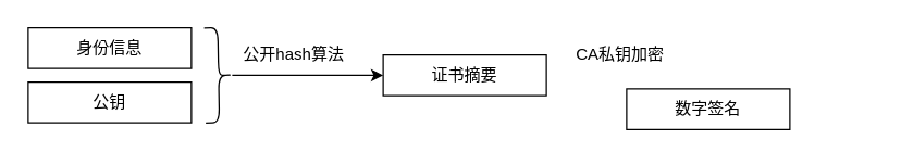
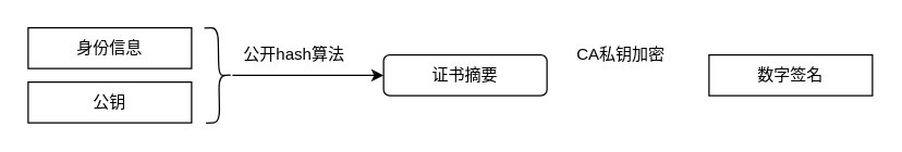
  <mxCell id="0" />
  <mxCell id="1" parent="0" />
  <mxCell id="2" value="身份信息" style="rounded=0;whiteSpace=wrap;html=1;" vertex="1" parent="1"><mxGeometry x="20" y="20" width="120" height="30" as="geometry" /></mxCell>
  <mxCell id="3" value="公钥" style="rounded=0;whiteSpace=wrap;html=1;" vertex="1" parent="1"><mxGeometry x="20" y="60" width="120" height="30" as="geometry" /></mxCell>
  <mxCell id="4" style="edgeStyle=orthogonalEdgeStyle;rounded=0;orthogonalLoop=1;jettySize=auto;html=1;entryX=0;entryY=0.5;entryDx=0;entryDy=0;" edge="1" parent="1" source="5" target="6"><mxGeometry relative="1" as="geometry" /></mxCell>
  <mxCell id="5" value="" style="shape=curlyBracket;whiteSpace=wrap;html=1;rounded=1;rotation=-181;" vertex="1" parent="1"><mxGeometry x="150" y="20" width="20" height="70" as="geometry" /></mxCell>
- <mxCell id="6" value="证书摘要" style="rounded=0;whiteSpace=wrap;html=1;" vertex="1" parent="1"><mxGeometry x="281" y="40" width="120" height="30" as="geometry" /></mxCell>
- <mxCell id="7" value="数字签名" style="rounded=0;whiteSpace=wrap;html=1;" vertex="1" parent="1"><mxGeometry x="460" y="65" width="120" height="30" as="geometry" /></mxCell>
+ <mxCell id="6" value="证书摘要" style="whiteSpace=wrap;html=1;rounded=1;" vertex="1" parent="1"><mxGeometry x="281" y="40" width="120" height="30" as="geometry" /></mxCell>
+ <mxCell id="7" value="数字签名" style="rounded=0;whiteSpace=wrap;html=1;" vertex="1" parent="1"><mxGeometry x="520" y="40" width="120" height="30" as="geometry" /></mxCell>
  <mxCell id="8" value="公开hash算法" style="text;html=1;strokeColor=none;fillColor=none;align=center;verticalAlign=middle;whiteSpace=wrap;rounded=0;" vertex="1" parent="1"><mxGeometry x="170" y="30" width="91" height="20" as="geometry" /></mxCell>
  <mxCell id="9" value="CA私钥加密" style="text;html=1;strokeColor=none;fillColor=none;align=center;verticalAlign=middle;whiteSpace=wrap;rounded=0;" vertex="1" parent="1"><mxGeometry x="410" y="30" width="91" height="20" as="geometry" /></mxCell>
